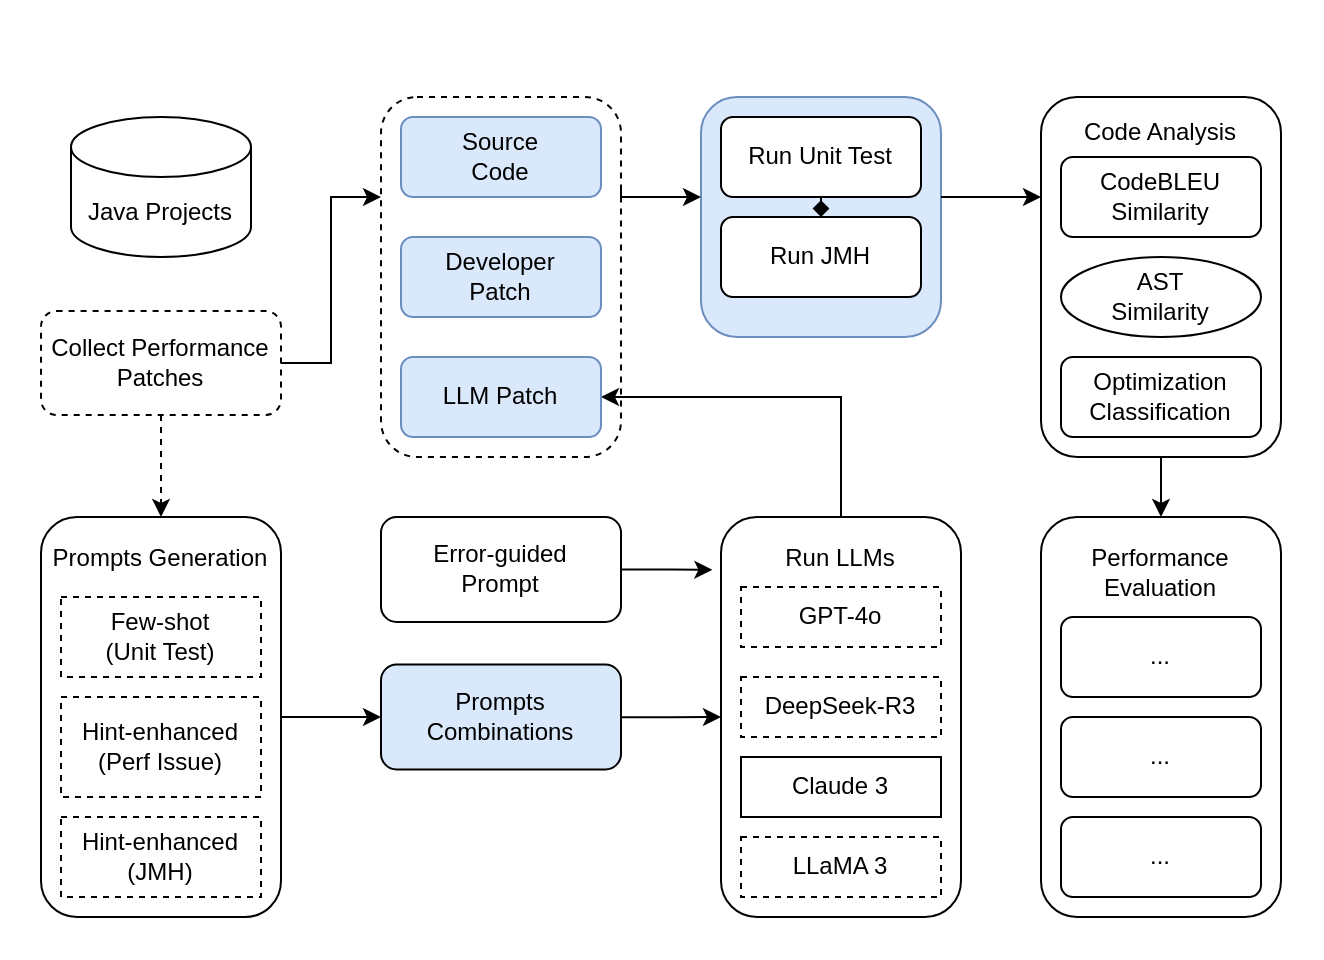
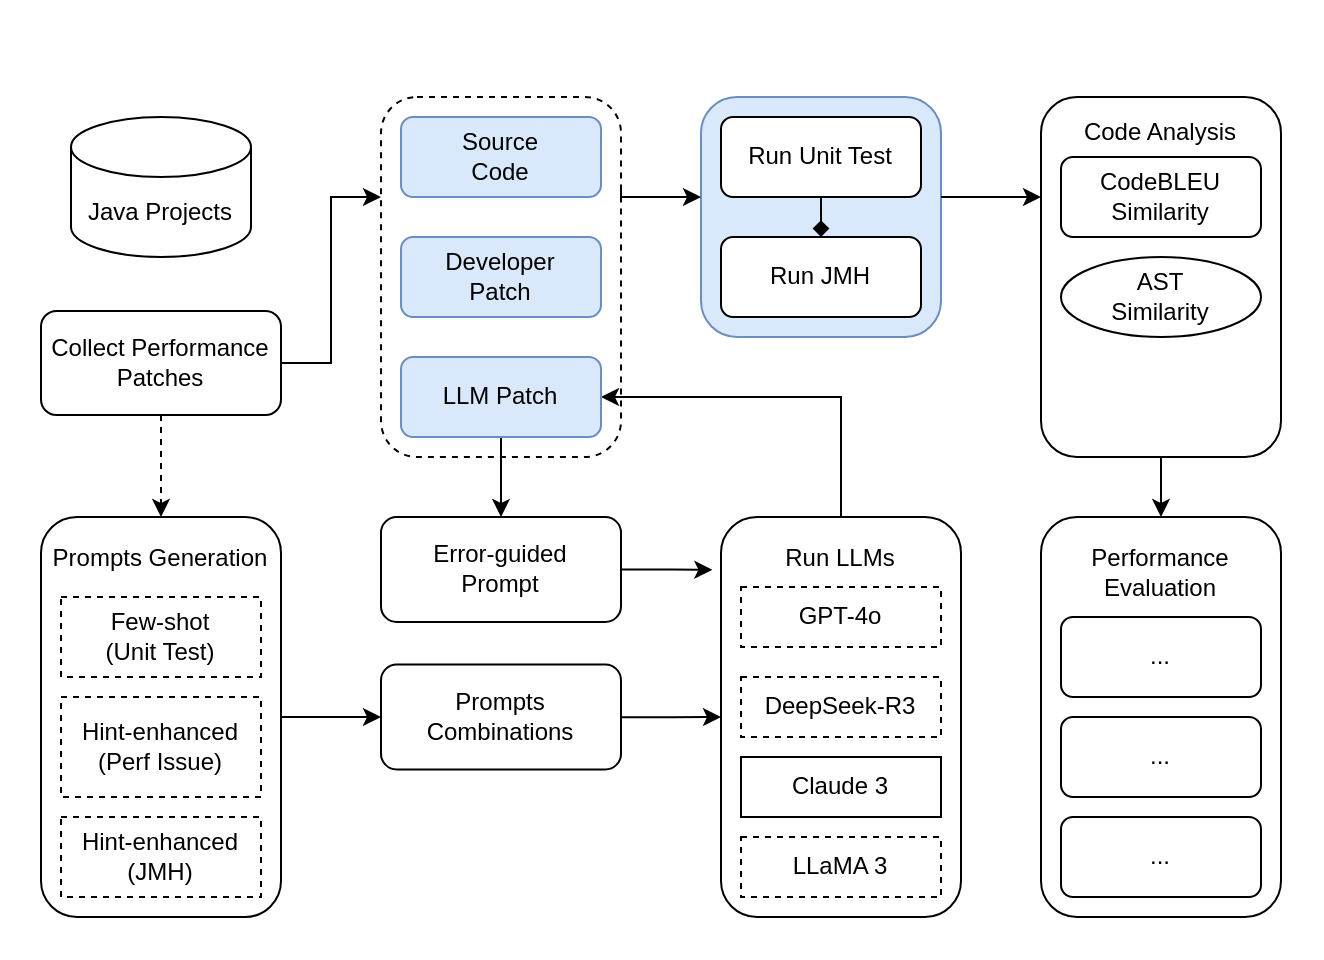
  <mxCell id="0" />
  <mxCell id="1" parent="0" />
  <mxCell id="2" value="&lt;div&gt;&lt;br&gt;&lt;/div&gt;&lt;div&gt;&lt;br&gt;&lt;/div&gt;&lt;div&gt;&lt;br&gt;&lt;/div&gt;&lt;div&gt;&lt;br&gt;&lt;/div&gt;&lt;div&gt;&lt;br&gt;&lt;/div&gt;&lt;div&gt;&lt;br&gt;&lt;/div&gt;&lt;div&gt;&lt;br&gt;&lt;/div&gt;&lt;div&gt;&lt;br&gt;&lt;/div&gt;&lt;div&gt;&lt;br&gt;&lt;/div&gt;&lt;div&gt;&lt;br&gt;&lt;/div&gt;&lt;div&gt;&lt;br&gt;&lt;/div&gt;&lt;div&gt;&lt;br&gt;&lt;/div&gt;&lt;div&gt;&lt;br&gt;&lt;/div&gt;&lt;div&gt;&lt;br&gt;&lt;/div&gt;&lt;div&gt;&lt;br&gt;&lt;/div&gt;" style="rounded=1;whiteSpace=wrap;html=1;fontFamily=Helvetica;fillColor=#dae8fc;strokeColor=#6c8ebf;" vertex="1" parent="1"><mxGeometry x="350" y="20" width="120" height="120" as="geometry" /></mxCell>
  <mxCell id="3" value="&lt;div&gt;&lt;br&gt;&lt;/div&gt;&lt;div&gt;&lt;br&gt;&lt;/div&gt;&lt;div&gt;&lt;br&gt;&lt;/div&gt;&lt;div&gt;&lt;br&gt;&lt;/div&gt;&lt;div&gt;&lt;br&gt;&lt;/div&gt;&lt;div&gt;&lt;br&gt;&lt;/div&gt;&lt;div&gt;&lt;br&gt;&lt;/div&gt;&lt;div&gt;&lt;br&gt;&lt;/div&gt;&lt;div&gt;&lt;br&gt;&lt;/div&gt;&lt;div&gt;&lt;br&gt;&lt;/div&gt;&lt;div&gt;&lt;br&gt;&lt;/div&gt;&lt;div&gt;&lt;br&gt;&lt;/div&gt;&lt;div&gt;&lt;br&gt;&lt;/div&gt;&lt;div&gt;&lt;br&gt;&lt;/div&gt;&lt;div&gt;&lt;br&gt;&lt;/div&gt;" style="rounded=1;whiteSpace=wrap;html=1;fontFamily=Helvetica;dashed=1;" vertex="1" parent="1"><mxGeometry x="190" y="20" width="120" height="180" as="geometry" /></mxCell>
  <mxCell id="4" style="edgeStyle=orthogonalEdgeStyle;rounded=0;orthogonalLoop=1;jettySize=auto;html=1;exitX=1;exitY=0.5;exitDx=0;exitDy=0;entryX=0;entryY=0.5;entryDx=0;entryDy=0;" edge="1" parent="1" source="5" target="27"><mxGeometry relative="1" as="geometry" /></mxCell>
  <mxCell id="5" value="Prompts Generation&lt;div&gt;&lt;br&gt;&lt;/div&gt;&lt;div&gt;&lt;br&gt;&lt;/div&gt;&lt;div&gt;&lt;br&gt;&lt;/div&gt;&lt;div&gt;&lt;br&gt;&lt;/div&gt;&lt;div&gt;&lt;br&gt;&lt;/div&gt;&lt;div&gt;&lt;br&gt;&lt;/div&gt;&lt;div&gt;&lt;br&gt;&lt;/div&gt;&lt;div&gt;&lt;br&gt;&lt;/div&gt;&lt;div&gt;&lt;br&gt;&lt;/div&gt;&lt;div&gt;&lt;br&gt;&lt;/div&gt;&lt;div&gt;&lt;br&gt;&lt;/div&gt;" style="rounded=1;whiteSpace=wrap;html=1;fontFamily=Helvetica;" vertex="1" parent="1"><mxGeometry x="20" y="230" width="120" height="200" as="geometry" /></mxCell>
  <mxCell id="6" value="Java Projects" style="shape=cylinder3;whiteSpace=wrap;html=1;boundedLbl=1;backgroundOutline=1;size=15;fontFamily=Helvetica;" vertex="1" parent="1"><mxGeometry x="35" y="30" width="90" height="70" as="geometry" /></mxCell>
  <mxCell id="7" value="&lt;div&gt;Developer&lt;/div&gt;&lt;div&gt;Patch&lt;/div&gt;" style="rounded=1;whiteSpace=wrap;html=1;fillColor=#dae8fc;strokeColor=#6c8ebf;fontFamily=Helvetica;" vertex="1" parent="1"><mxGeometry x="200" y="90" width="100" height="40" as="geometry" /></mxCell>
  <mxCell id="8" style="edgeStyle=orthogonalEdgeStyle;rounded=0;orthogonalLoop=1;jettySize=auto;html=1;exitX=0.5;exitY=1;exitDx=0;exitDy=0;entryX=0.5;entryY=0;entryDx=0;entryDy=0;endArrow=diamond;" edge="1" parent="1" source="9" target="10"><mxGeometry relative="1" as="geometry" /></mxCell>
  <mxCell id="9" value="Run Unit Test" style="rounded=1;whiteSpace=wrap;html=1;fontFamily=Helvetica;" vertex="1" parent="1"><mxGeometry x="360" y="30" width="100" height="40" as="geometry" /></mxCell>
- <mxCell id="10" value="Run JMH" style="rounded=1;whiteSpace=wrap;html=1;fontFamily=Helvetica;" vertex="1" parent="1"><mxGeometry x="360" y="80" width="100" height="40" as="geometry" /></mxCell>
+ <mxCell id="10" value="Run JMH" style="rounded=1;whiteSpace=wrap;html=1;fontFamily=Helvetica;" vertex="1" parent="1"><mxGeometry x="360" y="90" width="100" height="40" as="geometry" /></mxCell>
  <mxCell id="11" style="edgeStyle=orthogonalEdgeStyle;rounded=0;orthogonalLoop=1;jettySize=auto;html=1;entryX=1;entryY=0.5;entryDx=0;entryDy=0;exitX=0.5;exitY=0;exitDx=0;exitDy=0;" edge="1" parent="1" source="12" target="14"><mxGeometry relative="1" as="geometry" /></mxCell>
  <mxCell id="12" value="Run LLMs&lt;div&gt;&lt;br&gt;&lt;/div&gt;&lt;div&gt;&lt;br&gt;&lt;/div&gt;&lt;div&gt;&lt;br&gt;&lt;/div&gt;&lt;div&gt;&lt;br&gt;&lt;/div&gt;&lt;div&gt;&lt;br&gt;&lt;/div&gt;&lt;div&gt;&lt;br&gt;&lt;/div&gt;&lt;div&gt;&lt;br&gt;&lt;/div&gt;&lt;div&gt;&lt;br&gt;&lt;/div&gt;&lt;div&gt;&lt;br&gt;&lt;/div&gt;&lt;div&gt;&lt;br&gt;&lt;/div&gt;&lt;div&gt;&lt;br&gt;&lt;/div&gt;" style="rounded=1;whiteSpace=wrap;html=1;align=center;fontFamily=Helvetica;" vertex="1" parent="1"><mxGeometry x="360" y="230" width="120" height="200" as="geometry" /></mxCell>
+ <mxCell id="13" style="edgeStyle=orthogonalEdgeStyle;rounded=0;orthogonalLoop=1;jettySize=auto;html=1;entryX=0.5;entryY=0;entryDx=0;entryDy=0;" edge="1" parent="1" source="14" target="25"><mxGeometry relative="1" as="geometry" /></mxCell>
  <mxCell id="14" value="&lt;div&gt;LLM Patch&lt;/div&gt;" style="rounded=1;whiteSpace=wrap;html=1;fillColor=#dae8fc;strokeColor=#6c8ebf;fontFamily=Helvetica;" vertex="1" parent="1"><mxGeometry x="200" y="150" width="100" height="40" as="geometry" /></mxCell>
  <mxCell id="15" value="GPT-4o" style="rounded=0;whiteSpace=wrap;html=1;dashed=1;fontFamily=Helvetica;" vertex="1" parent="1"><mxGeometry x="370" y="265" width="100" height="30" as="geometry" /></mxCell>
  <mxCell id="16" value="DeepSeek-R3" style="rounded=0;whiteSpace=wrap;html=1;strokeColor=default;dashed=1;fontFamily=Helvetica;" vertex="1" parent="1"><mxGeometry x="370" y="310" width="100" height="30" as="geometry" /></mxCell>
  <mxCell id="17" value="Claude 3" style="rounded=0;whiteSpace=wrap;html=1;dashed=0;fontFamily=Helvetica;" vertex="1" parent="1"><mxGeometry x="370" y="350" width="100" height="30" as="geometry" /></mxCell>
  <mxCell id="18" value="Few-shot&lt;div&gt;(Unit Test)&lt;/div&gt;" style="rounded=0;whiteSpace=wrap;html=1;fontFamily=Helvetica;dashed=1;" vertex="1" parent="1"><mxGeometry x="30" y="270" width="100" height="40" as="geometry" /></mxCell>
  <mxCell id="19" value="Hint-enhanced (Perf Issue)" style="rounded=0;whiteSpace=wrap;html=1;fontFamily=Helvetica;dashed=1;" vertex="1" parent="1"><mxGeometry x="30" y="320" width="100" height="50" as="geometry" /></mxCell>
  <mxCell id="20" value="Hint-enhanced&lt;div&gt;&lt;span style=&quot;background-color: transparent; color: light-dark(rgb(0, 0, 0), rgb(255, 255, 255));&quot;&gt;(JMH)&lt;/span&gt;&lt;/div&gt;" style="rounded=0;whiteSpace=wrap;html=1;fontFamily=Helvetica;dashed=1;" vertex="1" parent="1"><mxGeometry x="30" y="380" width="100" height="40" as="geometry" /></mxCell>
  <mxCell id="21" value="LLaMA 3" style="rounded=0;whiteSpace=wrap;html=1;dashed=1;fontFamily=Helvetica;" vertex="1" parent="1"><mxGeometry x="370" y="390" width="100" height="30" as="geometry" /></mxCell>
  <mxCell id="22" style="edgeStyle=orthogonalEdgeStyle;rounded=0;orthogonalLoop=1;jettySize=auto;html=1;exitX=1;exitY=0.5;exitDx=0;exitDy=0;" edge="1" parent="1" source="24"><mxGeometry relative="1" as="geometry"><mxPoint x="190" y="70" as="targetPoint" /><Array as="points"><mxPoint x="165" y="153" /><mxPoint x="165" y="70" /><mxPoint x="190" y="70" /></Array></mxGeometry></mxCell>
  <mxCell id="23" style="edgeStyle=orthogonalEdgeStyle;rounded=0;orthogonalLoop=1;jettySize=auto;html=1;exitX=0.5;exitY=1;exitDx=0;exitDy=0;entryX=0.5;entryY=0;entryDx=0;entryDy=0;dashed=1;" edge="1" parent="1" source="24" target="5"><mxGeometry relative="1" as="geometry" /></mxCell>
- <mxCell id="24" value="&lt;div&gt;Collect Performance Patches&lt;/div&gt;" style="rounded=1;whiteSpace=wrap;html=1;fontFamily=Helvetica;dashed=1;" vertex="1" parent="1"><mxGeometry x="20" y="127" width="120" height="52" as="geometry" /></mxCell>
+ <mxCell id="24" value="&lt;div&gt;Collect Performance Patches&lt;/div&gt;" style="rounded=1;whiteSpace=wrap;html=1;fontFamily=Helvetica;" vertex="1" parent="1"><mxGeometry x="20" y="127" width="120" height="52" as="geometry" /></mxCell>
  <mxCell id="25" value="Error-guided&lt;div&gt;Prompt&lt;/div&gt;" style="rounded=1;whiteSpace=wrap;html=1;fontFamily=Helvetica;" vertex="1" parent="1"><mxGeometry x="190" y="230" width="120" height="52.5" as="geometry" /></mxCell>
  <mxCell id="26" style="edgeStyle=orthogonalEdgeStyle;rounded=0;orthogonalLoop=1;jettySize=auto;html=1;entryX=0;entryY=0.5;entryDx=0;entryDy=0;" edge="1" parent="1" source="27" target="12"><mxGeometry relative="1" as="geometry" /></mxCell>
- <mxCell id="27" value="Prompts Combinations" style="rounded=1;whiteSpace=wrap;html=1;fontFamily=Helvetica;fillColor=#dae8fc;" vertex="1" parent="1"><mxGeometry x="190" y="303.75" width="120" height="52.5" as="geometry" /></mxCell>
+ <mxCell id="27" value="Prompts Combinations" style="rounded=1;whiteSpace=wrap;html=1;fontFamily=Helvetica;" vertex="1" parent="1"><mxGeometry x="190" y="303.75" width="120" height="52.5" as="geometry" /></mxCell>
  <mxCell id="28" value="Source&lt;div&gt;Code&lt;/div&gt;" style="rounded=1;whiteSpace=wrap;html=1;fillColor=#dae8fc;strokeColor=#6c8ebf;fontFamily=Helvetica;" vertex="1" parent="1"><mxGeometry x="200" y="30" width="100" height="40" as="geometry" /></mxCell>
  <mxCell id="29" style="edgeStyle=orthogonalEdgeStyle;rounded=0;orthogonalLoop=1;jettySize=auto;html=1;exitX=1;exitY=0.5;exitDx=0;exitDy=0;entryX=-0.036;entryY=0.132;entryDx=0;entryDy=0;entryPerimeter=0;" edge="1" parent="1" source="25" target="12"><mxGeometry relative="1" as="geometry" /></mxCell>
  <mxCell id="30" style="edgeStyle=orthogonalEdgeStyle;rounded=0;orthogonalLoop=1;jettySize=auto;html=1;exitX=0.5;exitY=1;exitDx=0;exitDy=0;entryX=0.5;entryY=0;entryDx=0;entryDy=0;" edge="1" parent="1" source="31" target="34"><mxGeometry relative="1" as="geometry" /></mxCell>
  <mxCell id="31" value="&lt;div&gt;Code Analysis&lt;div&gt;&lt;br&gt;&lt;/div&gt;&lt;/div&gt;&lt;div&gt;&lt;br&gt;&lt;/div&gt;&lt;div&gt;&lt;br&gt;&lt;/div&gt;&lt;div&gt;&lt;br&gt;&lt;/div&gt;&lt;div&gt;&lt;br&gt;&lt;/div&gt;&lt;div&gt;&lt;br&gt;&lt;/div&gt;&lt;div&gt;&lt;br&gt;&lt;/div&gt;&lt;div&gt;&lt;br&gt;&lt;/div&gt;&lt;div&gt;&lt;br&gt;&lt;/div&gt;&lt;div&gt;&lt;br&gt;&lt;/div&gt;" style="rounded=1;whiteSpace=wrap;html=1;fontFamily=Helvetica;" vertex="1" parent="1"><mxGeometry x="520" y="20" width="120" height="180" as="geometry" /></mxCell>
  <mxCell id="32" value="CodeBLEU&lt;div&gt;Similarity&lt;/div&gt;" style="rounded=1;whiteSpace=wrap;html=1;fontFamily=Helvetica;" vertex="1" parent="1"><mxGeometry x="530" y="50" width="100" height="40" as="geometry" /></mxCell>
  <mxCell id="33" value="AST&lt;div&gt;Similarity&lt;/div&gt;" style="ellipse;whiteSpace=wrap;html=1;fontFamily=Helvetica;" vertex="1" parent="1"><mxGeometry x="530" y="100" width="100" height="40" as="geometry" /></mxCell>
  <mxCell id="34" value="Performance Evaluation&lt;div&gt;&lt;br&gt;&lt;/div&gt;&lt;div&gt;&lt;br&gt;&lt;/div&gt;&lt;div&gt;&lt;br&gt;&lt;/div&gt;&lt;div&gt;&lt;br&gt;&lt;/div&gt;&lt;div&gt;&lt;br&gt;&lt;/div&gt;&lt;div&gt;&lt;br&gt;&lt;/div&gt;&lt;div&gt;&lt;br&gt;&lt;/div&gt;&lt;div&gt;&lt;br&gt;&lt;/div&gt;&lt;div&gt;&lt;br&gt;&lt;/div&gt;&lt;div&gt;&lt;br&gt;&lt;/div&gt;" style="rounded=1;whiteSpace=wrap;html=1;fontFamily=Helvetica;" vertex="1" parent="1"><mxGeometry x="520" y="230" width="120" height="200" as="geometry" /></mxCell>
- <mxCell id="35" value="Optimization Classification" style="rounded=1;whiteSpace=wrap;html=1;fontFamily=Helvetica;" vertex="1" parent="1"><mxGeometry x="530" y="150" width="100" height="40" as="geometry" /></mxCell>
  <mxCell id="36" value="..." style="rounded=1;whiteSpace=wrap;html=1;fontFamily=Helvetica;" vertex="1" parent="1"><mxGeometry x="530" y="280" width="100" height="40" as="geometry" /></mxCell>
  <mxCell id="37" value="..." style="rounded=1;whiteSpace=wrap;html=1;fontFamily=Helvetica;" vertex="1" parent="1"><mxGeometry x="530" y="330" width="100" height="40" as="geometry" /></mxCell>
  <mxCell id="38" value="..." style="rounded=1;whiteSpace=wrap;html=1;fontFamily=Helvetica;" vertex="1" parent="1"><mxGeometry x="530" y="380" width="100" height="40" as="geometry" /></mxCell>
  <mxCell id="39" style="edgeStyle=orthogonalEdgeStyle;rounded=0;orthogonalLoop=1;jettySize=auto;html=1;exitX=1;exitY=0.25;exitDx=0;exitDy=0;" edge="1" parent="1" source="3"><mxGeometry relative="1" as="geometry"><mxPoint x="350" y="70" as="targetPoint" /><Array as="points"><mxPoint x="310" y="70" /><mxPoint x="350" y="70" /></Array></mxGeometry></mxCell>
  <mxCell id="40" style="edgeStyle=orthogonalEdgeStyle;rounded=0;orthogonalLoop=1;jettySize=auto;html=1;" edge="1" parent="1" source="2"><mxGeometry relative="1" as="geometry"><mxPoint x="520" y="70" as="targetPoint" /><Array as="points"><mxPoint x="520" y="70" /></Array></mxGeometry></mxCell>
